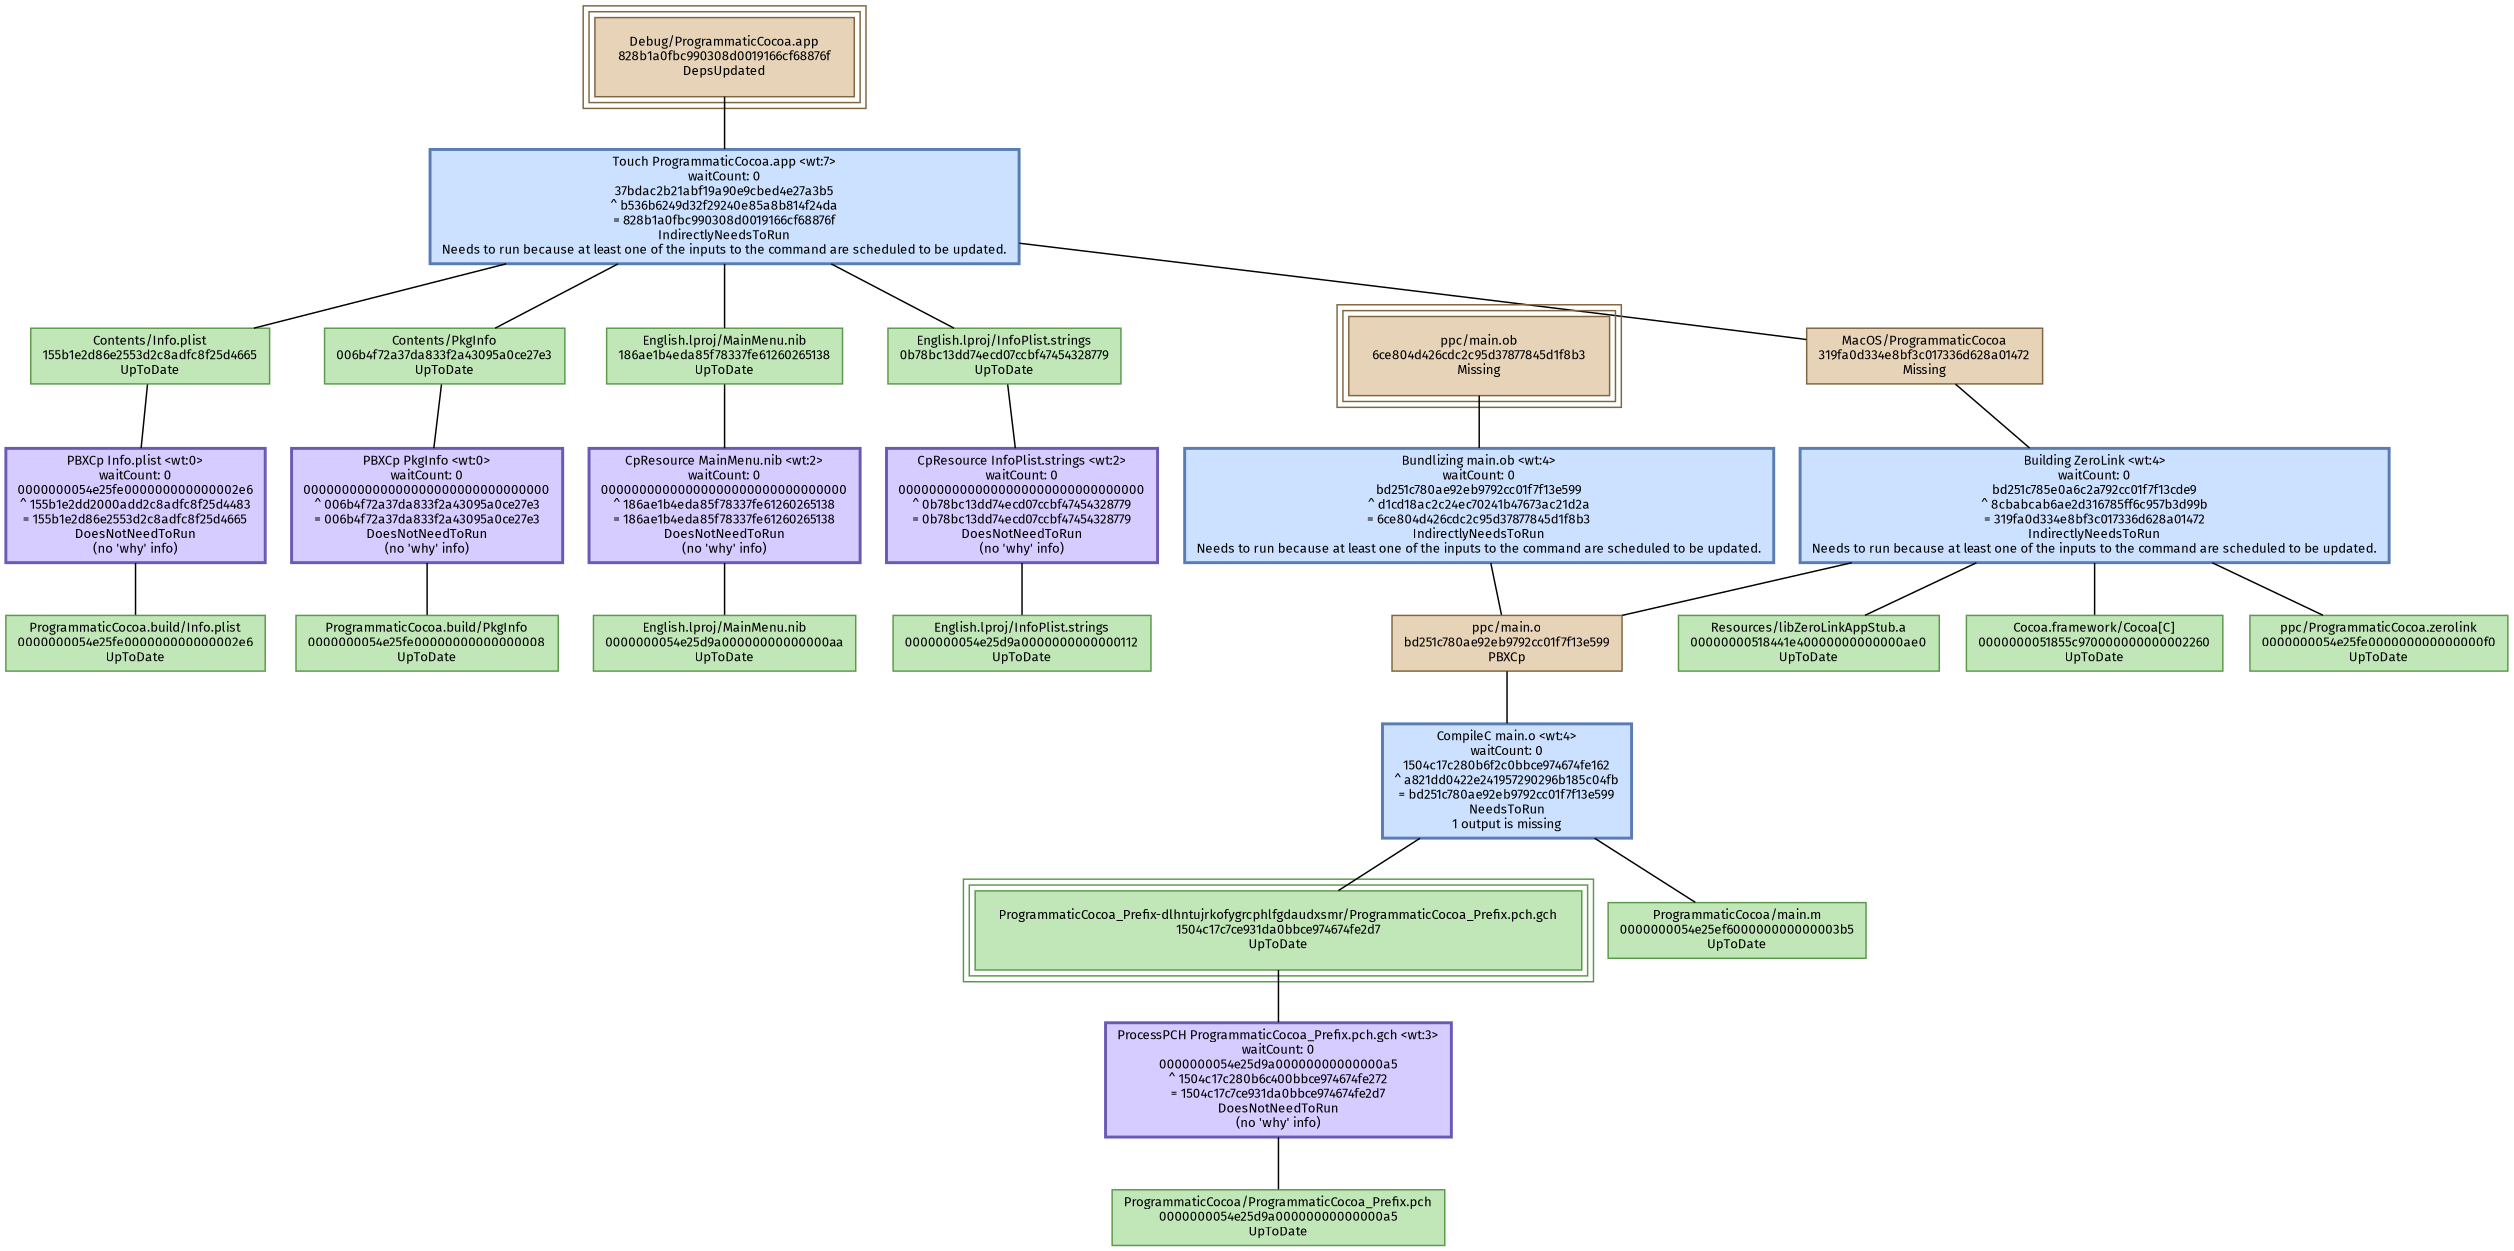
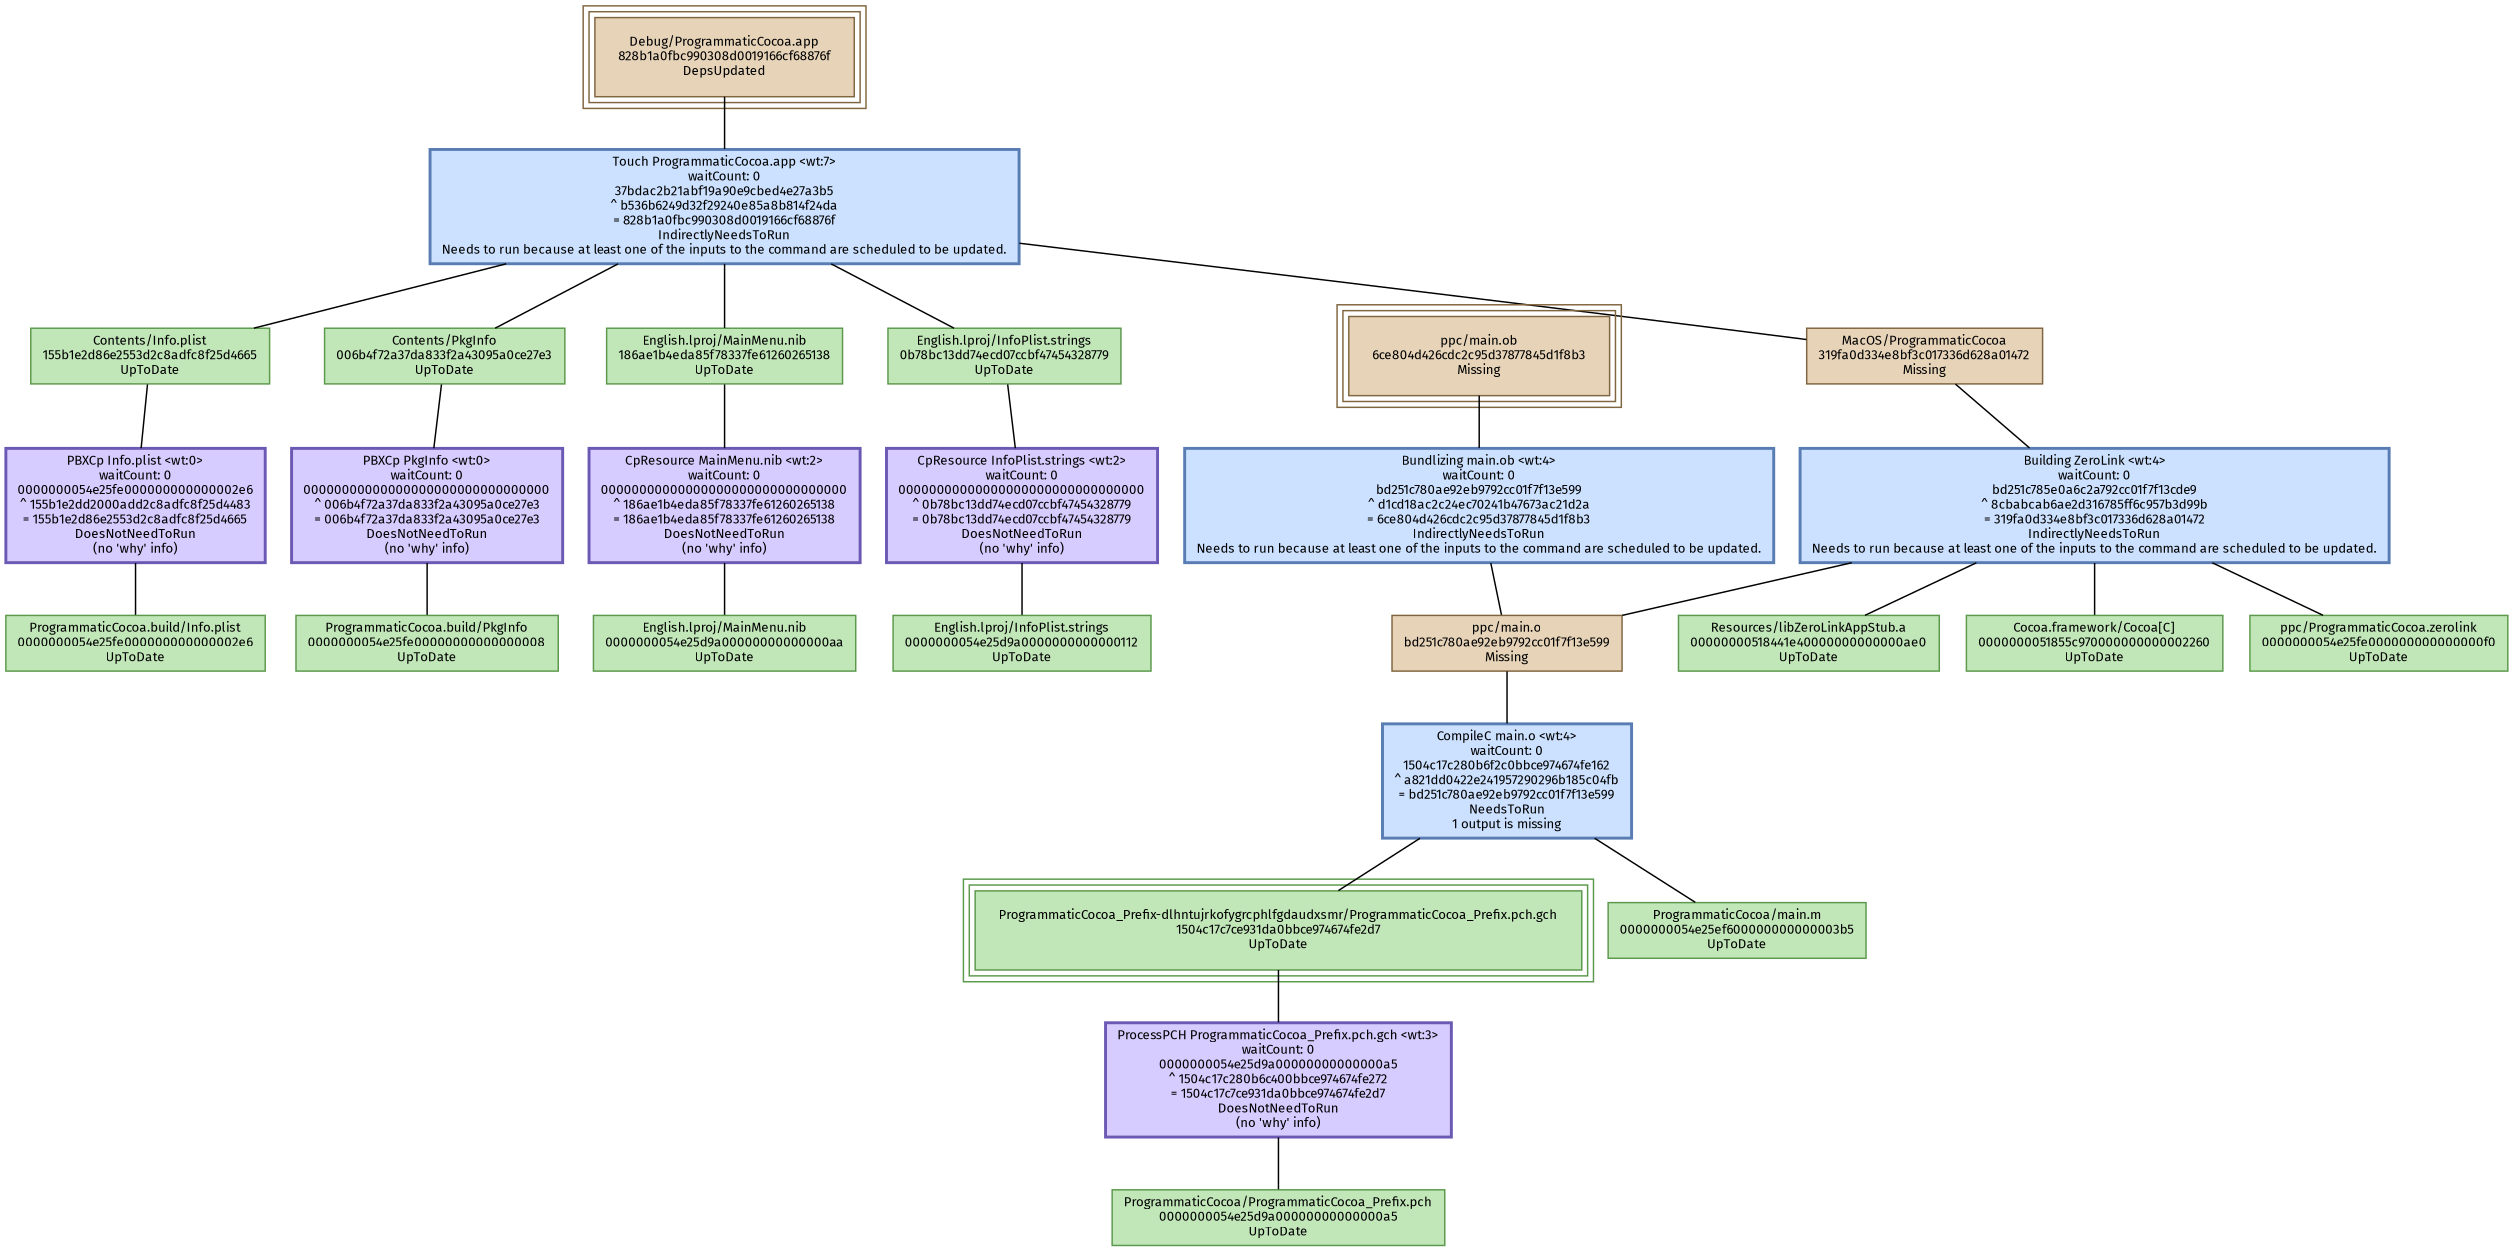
  digraph {
    concentrate=false
    fontname="Fira Sans"
    node [color="0.3 0.5 0.6" fillcolor="0.3 0.2 0.9" fontname="Fira Sans" fontsize=9 shape=box style=filled]
    edge [arrowhead=none arrowtail=normal color=black style=solid fontname="Fira Sans"]
    n1 [color="0.1 0.5 0.5" fillcolor="0.1 0.2 0.9" label="Debug/ProgrammaticCocoa.app\n828b1a0fbc990308d0019166cf68876f\nDepsUpdated" peripheries=3]
    n2 [color="0.6 0.5 0.7" fillcolor="0.6 0.2 1.0" label="Touch ProgrammaticCocoa.app <wt:7>\nwaitCount: 0\n37bdac2b21abf19a90e9cbed4e27a3b5\n^ b536b6249d32f29240e85a8b814f24da\n= 828b1a0fbc990308d0019166cf68876f\nIndirectlyNeedsToRun\nNeeds to run because at least one of the inputs to the command are scheduled to be updated." style="filled,bold"]
    n3 [label="Contents/Info.plist\n155b1e2d86e2553d2c8adfc8f25d4665\nUpToDate"]
    n4 [color="0.7 0.5 0.7" fillcolor="0.7 0.2 1.0" label="PBXCp Info.plist <wt:0>\nwaitCount: 0\n0000000054e25fe000000000000002e6\n^ 155b1e2dd2000add2c8adfc8f25d4483\n= 155b1e2d86e2553d2c8adfc8f25d4665\nDoesNotNeedToRun\n(no 'why' info)" style="filled,bold"]
    n5 [label="ProgrammaticCocoa.build/Info.plist\n0000000054e25fe000000000000002e6\nUpToDate"]
    n6 [label="Contents/PkgInfo\n006b4f72a37da833f2a43095a0ce27e3\nUpToDate"]
    n7 [color="0.7 0.5 0.7" fillcolor="0.7 0.2 1.0" label="PBXCp PkgInfo <wt:0>\nwaitCount: 0\n00000000000000000000000000000000\n^ 006b4f72a37da833f2a43095a0ce27e3\n= 006b4f72a37da833f2a43095a0ce27e3\nDoesNotNeedToRun\n(no 'why' info)" style="filled,bold"]
    n8 [label="ProgrammaticCocoa.build/PkgInfo\n0000000054e25fe00000000000000008\nUpToDate"]
    n9 [label="English.lproj/MainMenu.nib\n186ae1b4eda85f78337fe61260265138\nUpToDate"]
    n10 [color="0.7 0.5 0.7" fillcolor="0.7 0.2 1.0" label="CpResource MainMenu.nib <wt:2>\nwaitCount: 0\n00000000000000000000000000000000\n^ 186ae1b4eda85f78337fe61260265138\n= 186ae1b4eda85f78337fe61260265138\nDoesNotNeedToRun\n(no 'why' info)" style="filled,bold"]
    n11 [label="English.lproj/MainMenu.nib\n0000000054e25d9a00000000000000aa\nUpToDate"]
    n12 [label="English.lproj/InfoPlist.strings\n0b78bc13dd74ecd07ccbf47454328779\nUpToDate"]
    n13 [color="0.7 0.5 0.7" fillcolor="0.7 0.2 1.0" label="CpResource InfoPlist.strings <wt:2>\nwaitCount: 0\n00000000000000000000000000000000\n^ 0b78bc13dd74ecd07ccbf47454328779\n= 0b78bc13dd74ecd07ccbf47454328779\nDoesNotNeedToRun\n(no 'why' info)" style="filled,bold"]
    n14 [label="English.lproj/InfoPlist.strings\n0000000054e25d9a0000000000000112\nUpToDate"]
-   n15 [color="0.1 0.5 0.5" fillcolor="0.1 0.2 0.9" label="ppc/main.o\nbd251c780ae92eb9792cc01f7f13e599\nPBXCp"]
+   n15 [color="0.1 0.5 0.5" fillcolor="0.1 0.2 0.9" label="ppc/main.o\nbd251c780ae92eb9792cc01f7f13e599\nMissing"]
    n16 [color="0.6 0.5 0.7" fillcolor="0.6 0.2 1.0" label="CompileC main.o <wt:4>\nwaitCount: 0\n1504c17c280b6f2c0bbce974674fe162\n^ a821dd0422e241957290296b185c04fb\n= bd251c780ae92eb9792cc01f7f13e599\nNeedsToRun\n1 output is missing" style="filled,bold"]
    n17 [label="ProgrammaticCocoa/ProgrammaticCocoa_Prefix.pch\n0000000054e25d9a00000000000000a5\nUpToDate"]
    n18 [label="ProgrammaticCocoa_Prefix-dlhntujrkofygrcphlfgdaudxsmr/ProgrammaticCocoa_Prefix.pch.gch\n1504c17c7ce931da0bbce974674fe2d7\nUpToDate" peripheries=3]
    n19 [color="0.7 0.5 0.7" fillcolor="0.7 0.2 1.0" label="ProcessPCH ProgrammaticCocoa_Prefix.pch.gch <wt:3>\nwaitCount: 0\n0000000054e25d9a00000000000000a5\n^ 1504c17c280b6c400bbce974674fe272\n= 1504c17c7ce931da0bbce974674fe2d7\nDoesNotNeedToRun\n(no 'why' info)" style="filled,bold"]
    n20 [label="ProgrammaticCocoa/main.m\n0000000054e25ef600000000000003b5\nUpToDate"]
    n21 [color="0.1 0.5 0.5" fillcolor="0.1 0.2 0.9" label="MacOS/ProgrammaticCocoa\n319fa0d334e8bf3c017336d628a01472\nMissing"]
    n22 [color="0.6 0.5 0.7" fillcolor="0.6 0.2 1.0" label="Building ZeroLink <wt:4>\nwaitCount: 0\nbd251c785e0a6c2a792cc01f7f13cde9\n^ 8cbabcab6ae2d316785ff6c957b3d99b\n= 319fa0d334e8bf3c017336d628a01472\nIndirectlyNeedsToRun\nNeeds to run because at least one of the inputs to the command are scheduled to be updated." style="filled,bold"]
    n23 [color="0.1 0.5 0.5" fillcolor="0.1 0.2 0.9" label="ppc/main.ob\n6ce804d426cdc2c95d37877845d1f8b3\nMissing" peripheries=3]
    n24 [color="0.6 0.5 0.7" fillcolor="0.6 0.2 1.0" label="Bundlizing main.ob <wt:4>\nwaitCount: 0\nbd251c780ae92eb9792cc01f7f13e599\n^ d1cd18ac2c24ec70241b47673ac21d2a\n= 6ce804d426cdc2c95d37877845d1f8b3\nIndirectlyNeedsToRun\nNeeds to run because at least one of the inputs to the command are scheduled to be updated." style="filled,bold"]
    n25 [label="Resources/libZeroLinkAppStub.a\n00000000518441e40000000000000ae0\nUpToDate"]
    n26 [label="Cocoa.framework/Cocoa[C]\n0000000051855c970000000000002260\nUpToDate"]
    n27 [label="ppc/ProgrammaticCocoa.zerolink\n0000000054e25fe000000000000000f0\nUpToDate"]
    n1 -> n2
    n2 -> n3
    n2 -> n6
    n2 -> n9
    n2 -> n12
    n2 -> n21
    n3 -> n4
    n4 -> n5
    n6 -> n7
    n7 -> n8
    n9 -> n10
    n10 -> n11
    n12 -> n13
    n13 -> n14
    n15 -> n16
    n16 -> n18
    n16 -> n20
    n18 -> n19
    n19 -> n17
    n21 -> n22
    n22 -> n15
    n22 -> n25
    n22 -> n26
    n22 -> n27
    n23 -> n24
    n24 -> n15
  }
